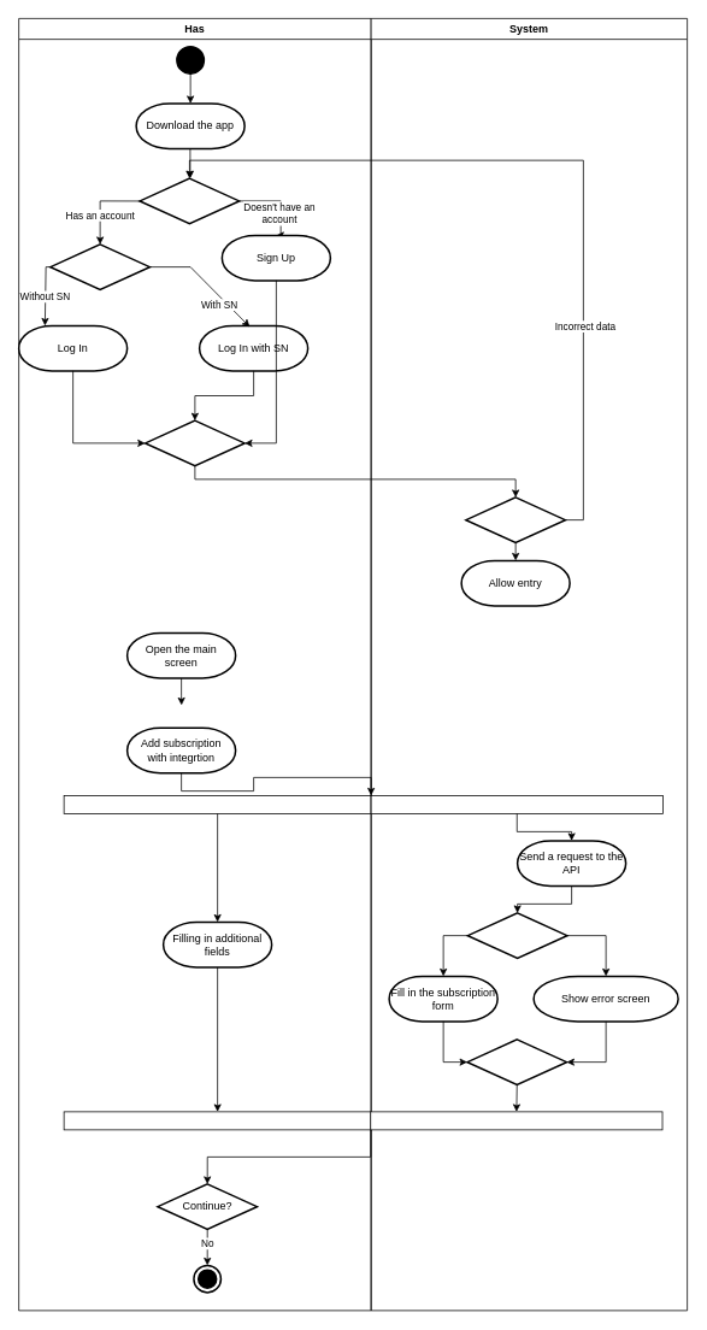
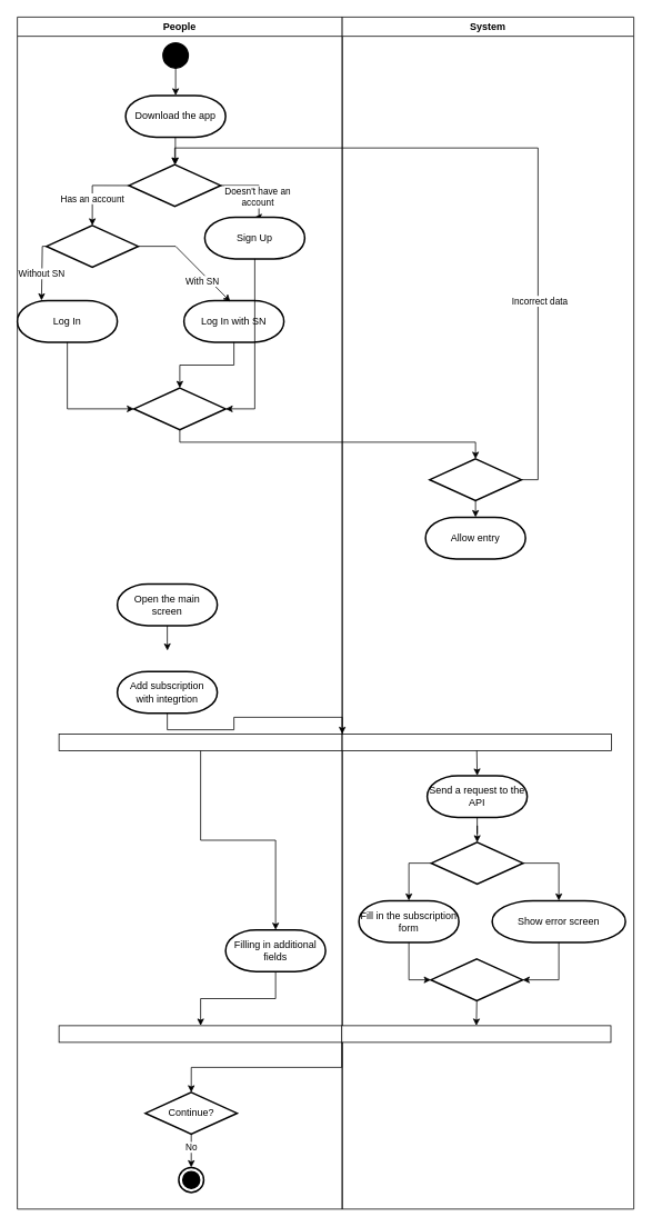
  <mxCell id="0" />
  <mxCell id="1" parent="0" />
- <mxCell id="2" value="Has" style="swimlane;fillColor=default;" vertex="1" parent="1"><mxGeometry x="20" y="20" width="390" height="1430" as="geometry" /></mxCell>
+ <mxCell id="2" value="People" style="swimlane;fillColor=default;" vertex="1" parent="1"><mxGeometry x="20" y="20" width="390" height="1430" as="geometry" /></mxCell>
  <mxCell id="3" value="" style="shape=ellipse;html=1;fillColor=strokeColor;strokeWidth=2;verticalLabelPosition=bottom;verticalAlignment=top;perimeter=ellipsePerimeter;" vertex="1" parent="2"><mxGeometry x="175" y="31" width="30" height="30" as="geometry" /></mxCell>
  <mxCell id="4" value="Download the app" style="strokeWidth=2;html=1;shape=mxgraph.flowchart.terminator;whiteSpace=wrap;" vertex="1" parent="2"><mxGeometry x="130" y="94" width="120" height="50" as="geometry" /></mxCell>
  <mxCell id="5" value="" style="endArrow=classic;html=1;rounded=0;exitX=0.5;exitY=1;exitDx=0;exitDy=0;entryX=0.5;entryY=0;entryDx=0;entryDy=0;entryPerimeter=0;" edge="1" parent="2" source="3" target="4"><mxGeometry width="50" height="50" relative="1" as="geometry"><mxPoint x="142" y="143" as="sourcePoint" /><mxPoint x="192" y="93" as="targetPoint" /></mxGeometry></mxCell>
  <mxCell id="6" value="" style="strokeWidth=2;html=1;shape=mxgraph.flowchart.decision;whiteSpace=wrap;" vertex="1" parent="2"><mxGeometry x="134" y="177" width="110" height="50" as="geometry" /></mxCell>
  <mxCell id="7" value="" style="endArrow=classic;html=1;rounded=0;exitX=0.5;exitY=1;exitDx=0;exitDy=0;entryX=0.5;entryY=0;entryDx=0;entryDy=0;entryPerimeter=0;" edge="1" parent="2"><mxGeometry width="50" height="50" relative="1" as="geometry"><mxPoint x="189.69" y="144" as="sourcePoint" /><mxPoint x="189.69" y="177" as="targetPoint" /></mxGeometry></mxCell>
  <mxCell id="8" value="" style="endArrow=classic;html=1;rounded=0;exitX=1;exitY=0.5;exitDx=0;exitDy=0;exitPerimeter=0;entryX=0.5;entryY=0;entryDx=0;entryDy=0;entryPerimeter=0;" edge="1" parent="2" source="6" target="10"><mxGeometry width="50" height="50" relative="1" as="geometry"><mxPoint x="280" y="202" as="sourcePoint" /><mxPoint x="270" y="250" as="targetPoint" /><Array as="points"><mxPoint x="290" y="202" /><mxPoint x="290" y="240" /></Array></mxGeometry></mxCell>
  <mxCell id="9" value="Doesn't have an&amp;nbsp;&lt;div&gt;account&amp;nbsp;&lt;/div&gt;" style="edgeLabel;html=1;align=center;verticalAlign=middle;resizable=0;points=[];" vertex="1" connectable="0" parent="8"><mxGeometry x="0.318" y="-1" relative="1" as="geometry"><mxPoint as="offset" /></mxGeometry></mxCell>
  <mxCell id="10" value="Sign Up" style="strokeWidth=2;html=1;shape=mxgraph.flowchart.terminator;whiteSpace=wrap;" vertex="1" parent="2"><mxGeometry x="225" y="240" width="120" height="50" as="geometry" /></mxCell>
  <mxCell id="11" value="" style="endArrow=classic;html=1;rounded=0;exitX=0.011;exitY=0.502;exitDx=0;exitDy=0;exitPerimeter=0;" edge="1" parent="2" source="6"><mxGeometry width="50" height="50" relative="1" as="geometry"><mxPoint x="114" y="202" as="sourcePoint" /><mxPoint x="90" y="250" as="targetPoint" /><Array as="points"><mxPoint x="90" y="202" /></Array></mxGeometry></mxCell>
  <mxCell id="12" value="Has an account" style="edgeLabel;html=1;align=center;verticalAlign=middle;resizable=0;points=[];" vertex="1" connectable="0" parent="11"><mxGeometry x="0.318" y="-1" relative="1" as="geometry"><mxPoint as="offset" /></mxGeometry></mxCell>
  <mxCell id="13" value="" style="strokeWidth=2;html=1;shape=mxgraph.flowchart.decision;whiteSpace=wrap;" vertex="1" parent="2"><mxGeometry x="35" y="250" width="110" height="50" as="geometry" /></mxCell>
  <mxCell id="14" value="Log In" style="strokeWidth=2;html=1;shape=mxgraph.flowchart.terminator;whiteSpace=wrap;" vertex="1" parent="2"><mxGeometry y="340" width="120" height="50" as="geometry" /></mxCell>
  <mxCell id="15" value="Log In with SN" style="strokeWidth=2;html=1;shape=mxgraph.flowchart.terminator;whiteSpace=wrap;" vertex="1" parent="2"><mxGeometry x="200" y="340" width="120" height="50" as="geometry" /></mxCell>
  <mxCell id="16" value="" style="endArrow=classic;html=1;rounded=0;exitX=0;exitY=0.5;exitDx=0;exitDy=0;exitPerimeter=0;" edge="1" parent="2" source="13"><mxGeometry width="50" height="50" relative="1" as="geometry"><mxPoint x="60" y="400" as="sourcePoint" /><mxPoint x="29" y="340" as="targetPoint" /><Array as="points"><mxPoint x="30" y="275" /></Array></mxGeometry></mxCell>
  <mxCell id="17" value="Without SN" style="edgeLabel;html=1;align=center;verticalAlign=middle;resizable=0;points=[];" vertex="1" connectable="0" parent="16"><mxGeometry x="0.097" y="-1" relative="1" as="geometry"><mxPoint as="offset" /></mxGeometry></mxCell>
  <mxCell id="18" value="" style="endArrow=classic;html=1;rounded=0;exitX=1;exitY=0.5;exitDx=0;exitDy=0;exitPerimeter=0;entryX=0.464;entryY=0.026;entryDx=0;entryDy=0;entryPerimeter=0;" edge="1" parent="2" source="13" target="15"><mxGeometry width="50" height="50" relative="1" as="geometry"><mxPoint x="150" y="280" as="sourcePoint" /><mxPoint x="200" y="230" as="targetPoint" /><Array as="points"><mxPoint x="190" y="275" /></Array></mxGeometry></mxCell>
  <mxCell id="19" value="With SN" style="edgeLabel;html=1;align=center;verticalAlign=middle;resizable=0;points=[];" vertex="1" connectable="0" parent="18"><mxGeometry x="0.315" y="-2" relative="1" as="geometry"><mxPoint x="1" y="7" as="offset" /></mxGeometry></mxCell>
  <mxCell id="20" value="" style="strokeWidth=2;html=1;shape=mxgraph.flowchart.decision;whiteSpace=wrap;" vertex="1" parent="2"><mxGeometry x="140" y="445" width="110" height="50" as="geometry" /></mxCell>
  <mxCell id="21" style="edgeStyle=orthogonalEdgeStyle;rounded=0;orthogonalLoop=1;jettySize=auto;html=1;exitX=0.5;exitY=1;exitDx=0;exitDy=0;exitPerimeter=0;entryX=0;entryY=0.5;entryDx=0;entryDy=0;entryPerimeter=0;" edge="1" parent="2" source="14" target="20"><mxGeometry relative="1" as="geometry" /></mxCell>
  <mxCell id="22" style="edgeStyle=orthogonalEdgeStyle;rounded=0;orthogonalLoop=1;jettySize=auto;html=1;exitX=0.5;exitY=1;exitDx=0;exitDy=0;exitPerimeter=0;entryX=0.5;entryY=0;entryDx=0;entryDy=0;entryPerimeter=0;" edge="1" parent="2" source="15" target="20"><mxGeometry relative="1" as="geometry" /></mxCell>
  <mxCell id="23" style="edgeStyle=orthogonalEdgeStyle;rounded=0;orthogonalLoop=1;jettySize=auto;html=1;exitX=0.5;exitY=1;exitDx=0;exitDy=0;exitPerimeter=0;entryX=1;entryY=0.5;entryDx=0;entryDy=0;entryPerimeter=0;" edge="1" parent="2" source="10" target="20"><mxGeometry relative="1" as="geometry" /></mxCell>
  <mxCell id="24" value="" style="edgeStyle=orthogonalEdgeStyle;rounded=0;orthogonalLoop=1;jettySize=auto;html=1;" edge="1" parent="2" source="25"><mxGeometry relative="1" as="geometry"><mxPoint x="180.143" y="760" as="targetPoint" /></mxGeometry></mxCell>
  <mxCell id="25" value="Open the main screen" style="strokeWidth=2;html=1;shape=mxgraph.flowchart.terminator;whiteSpace=wrap;" vertex="1" parent="2"><mxGeometry x="120" y="680" width="120" height="50" as="geometry" /></mxCell>
  <mxCell id="26" style="edgeStyle=orthogonalEdgeStyle;rounded=0;orthogonalLoop=1;jettySize=auto;html=1;exitX=0.5;exitY=1;exitDx=0;exitDy=0;exitPerimeter=0;entryX=1;entryY=0;entryDx=0;entryDy=0;" edge="1" parent="2" source="27" target="28"><mxGeometry relative="1" as="geometry" /></mxCell>
  <mxCell id="27" value="Add subscription&lt;div&gt;with integrtion&lt;/div&gt;" style="strokeWidth=2;html=1;shape=mxgraph.flowchart.terminator;whiteSpace=wrap;" vertex="1" parent="2"><mxGeometry x="120" y="785" width="120" height="50" as="geometry" /></mxCell>
  <mxCell id="28" value="" style="rounded=0;whiteSpace=wrap;html=1;" vertex="1" parent="2"><mxGeometry x="50" y="860" width="340" height="20" as="geometry" /></mxCell>
  <mxCell id="29" style="edgeStyle=orthogonalEdgeStyle;rounded=0;orthogonalLoop=1;jettySize=auto;html=1;exitX=0.5;exitY=1;exitDx=0;exitDy=0;exitPerimeter=0;entryX=0.5;entryY=0;entryDx=0;entryDy=0;" edge="1" parent="2" source="30" target="32"><mxGeometry relative="1" as="geometry" /></mxCell>
- <mxCell id="30" value="Filling in additional fields" style="strokeWidth=2;html=1;shape=mxgraph.flowchart.terminator;whiteSpace=wrap;" vertex="1" parent="2"><mxGeometry x="160" y="1000" width="120" height="50" as="geometry" /></mxCell>
+ <mxCell id="30" value="Filling in additional fields" style="strokeWidth=2;html=1;shape=mxgraph.flowchart.terminator;whiteSpace=wrap;" vertex="1" parent="2"><mxGeometry x="250" y="1095" width="120" height="50" as="geometry" /></mxCell>
  <mxCell id="31" style="edgeStyle=orthogonalEdgeStyle;rounded=0;orthogonalLoop=1;jettySize=auto;html=1;exitX=0.5;exitY=1;exitDx=0;exitDy=0;entryX=0.5;entryY=0;entryDx=0;entryDy=0;entryPerimeter=0;" edge="1" parent="2" source="28" target="30"><mxGeometry relative="1" as="geometry" /></mxCell>
  <mxCell id="32" value="" style="rounded=0;whiteSpace=wrap;html=1;" vertex="1" parent="2"><mxGeometry x="50" y="1210" width="340" height="20" as="geometry" /></mxCell>
  <mxCell id="33" value="" style="edgeStyle=orthogonalEdgeStyle;rounded=0;orthogonalLoop=1;jettySize=auto;html=1;" edge="1" parent="2" source="35" target="36"><mxGeometry relative="1" as="geometry" /></mxCell>
  <mxCell id="34" value="No" style="edgeLabel;html=1;align=center;verticalAlign=middle;resizable=0;points=[];" vertex="1" connectable="0" parent="33"><mxGeometry x="-0.274" relative="1" as="geometry"><mxPoint as="offset" /></mxGeometry></mxCell>
  <mxCell id="35" value="Continue?" style="strokeWidth=2;html=1;shape=mxgraph.flowchart.decision;whiteSpace=wrap;" vertex="1" parent="2"><mxGeometry x="153.75" y="1290" width="110" height="50" as="geometry" /></mxCell>
  <mxCell id="36" value="" style="html=1;shape=mxgraph.sysml.actFinal;strokeWidth=2;verticalLabelPosition=bottom;verticalAlignment=top;" vertex="1" parent="2"><mxGeometry x="193.75" y="1380" width="30" height="30" as="geometry" /></mxCell>
  <mxCell id="37" value="System" style="swimlane;" vertex="1" parent="1"><mxGeometry x="410" y="20" width="350" height="1430" as="geometry" /></mxCell>
  <mxCell id="38" value="" style="strokeWidth=2;html=1;shape=mxgraph.flowchart.decision;whiteSpace=wrap;" vertex="1" parent="37"><mxGeometry x="105" y="530" width="110" height="50" as="geometry" /></mxCell>
  <mxCell id="39" value="Allow entry" style="strokeWidth=2;html=1;shape=mxgraph.flowchart.terminator;whiteSpace=wrap;" vertex="1" parent="37"><mxGeometry x="100" y="600" width="120" height="50" as="geometry" /></mxCell>
  <mxCell id="40" style="edgeStyle=orthogonalEdgeStyle;rounded=0;orthogonalLoop=1;jettySize=auto;html=1;exitX=0.5;exitY=1;exitDx=0;exitDy=0;exitPerimeter=0;entryX=0.5;entryY=0;entryDx=0;entryDy=0;entryPerimeter=0;" edge="1" parent="37" source="38" target="39"><mxGeometry relative="1" as="geometry" /></mxCell>
  <mxCell id="41" value="" style="rounded=0;whiteSpace=wrap;html=1;" vertex="1" parent="37"><mxGeometry y="860" width="323" height="20" as="geometry" /></mxCell>
  <mxCell id="42" value="" style="edgeStyle=orthogonalEdgeStyle;rounded=0;orthogonalLoop=1;jettySize=auto;html=1;" edge="1" parent="37" source="43" target="45"><mxGeometry relative="1" as="geometry" /></mxCell>
- <mxCell id="43" value="Send a request to the API" style="strokeWidth=2;html=1;shape=mxgraph.flowchart.terminator;whiteSpace=wrap;" vertex="1" parent="37"><mxGeometry x="162" y="910" width="120" height="50" as="geometry" /></mxCell>
+ <mxCell id="43" value="Send a request to the API" style="strokeWidth=2;html=1;shape=mxgraph.flowchart.terminator;whiteSpace=wrap;" vertex="1" parent="37"><mxGeometry x="102" y="910" width="120" height="50" as="geometry" /></mxCell>
  <mxCell id="44" style="edgeStyle=orthogonalEdgeStyle;rounded=0;orthogonalLoop=1;jettySize=auto;html=1;exitX=0.5;exitY=1;exitDx=0;exitDy=0;entryX=0.5;entryY=0;entryDx=0;entryDy=0;entryPerimeter=0;" edge="1" parent="37" source="41" target="43"><mxGeometry relative="1" as="geometry" /></mxCell>
  <mxCell id="45" value="" style="strokeWidth=2;html=1;shape=mxgraph.flowchart.decision;whiteSpace=wrap;" vertex="1" parent="37"><mxGeometry x="107" y="990" width="110" height="50" as="geometry" /></mxCell>
  <mxCell id="46" value="Fill in the subscription form" style="strokeWidth=2;html=1;shape=mxgraph.flowchart.terminator;whiteSpace=wrap;" vertex="1" parent="37"><mxGeometry x="20" y="1060" width="120" height="50" as="geometry" /></mxCell>
  <mxCell id="47" style="edgeStyle=orthogonalEdgeStyle;rounded=0;orthogonalLoop=1;jettySize=auto;html=1;exitX=0;exitY=0.5;exitDx=0;exitDy=0;exitPerimeter=0;entryX=0.5;entryY=0;entryDx=0;entryDy=0;entryPerimeter=0;" edge="1" parent="37" source="45" target="46"><mxGeometry relative="1" as="geometry" /></mxCell>
  <mxCell id="48" value="Show error screen" style="strokeWidth=2;html=1;shape=mxgraph.flowchart.terminator;whiteSpace=wrap;" vertex="1" parent="37"><mxGeometry x="180" y="1060" width="160" height="50" as="geometry" /></mxCell>
  <mxCell id="49" style="edgeStyle=orthogonalEdgeStyle;rounded=0;orthogonalLoop=1;jettySize=auto;html=1;exitX=1;exitY=0.5;exitDx=0;exitDy=0;exitPerimeter=0;entryX=0.5;entryY=0;entryDx=0;entryDy=0;entryPerimeter=0;" edge="1" parent="37" source="45" target="48"><mxGeometry relative="1" as="geometry" /></mxCell>
  <mxCell id="50" style="edgeStyle=orthogonalEdgeStyle;rounded=0;orthogonalLoop=1;jettySize=auto;html=1;exitX=0.5;exitY=1;exitDx=0;exitDy=0;exitPerimeter=0;entryX=0.5;entryY=0;entryDx=0;entryDy=0;" edge="1" parent="37" source="51" target="54"><mxGeometry relative="1" as="geometry" /></mxCell>
  <mxCell id="51" value="" style="strokeWidth=2;html=1;shape=mxgraph.flowchart.decision;whiteSpace=wrap;" vertex="1" parent="37"><mxGeometry x="106.5" y="1130" width="110" height="50" as="geometry" /></mxCell>
  <mxCell id="52" style="edgeStyle=orthogonalEdgeStyle;rounded=0;orthogonalLoop=1;jettySize=auto;html=1;exitX=0.5;exitY=1;exitDx=0;exitDy=0;exitPerimeter=0;entryX=0;entryY=0.5;entryDx=0;entryDy=0;entryPerimeter=0;" edge="1" parent="37" source="46" target="51"><mxGeometry relative="1" as="geometry" /></mxCell>
  <mxCell id="53" style="edgeStyle=orthogonalEdgeStyle;rounded=0;orthogonalLoop=1;jettySize=auto;html=1;exitX=0.5;exitY=1;exitDx=0;exitDy=0;exitPerimeter=0;entryX=1;entryY=0.5;entryDx=0;entryDy=0;entryPerimeter=0;" edge="1" parent="37" source="48" target="51"><mxGeometry relative="1" as="geometry" /></mxCell>
  <mxCell id="54" value="" style="rounded=0;whiteSpace=wrap;html=1;" vertex="1" parent="37"><mxGeometry x="-0.5" y="1210" width="323" height="20" as="geometry" /></mxCell>
  <mxCell id="55" style="edgeStyle=orthogonalEdgeStyle;rounded=0;orthogonalLoop=1;jettySize=auto;html=1;exitX=0.5;exitY=1;exitDx=0;exitDy=0;exitPerimeter=0;entryX=0.5;entryY=0;entryDx=0;entryDy=0;entryPerimeter=0;" edge="1" parent="1" source="20" target="38"><mxGeometry relative="1" as="geometry"><Array as="points"><mxPoint x="215" y="530" /><mxPoint x="570" y="530" /></Array></mxGeometry></mxCell>
  <mxCell id="56" style="edgeStyle=orthogonalEdgeStyle;rounded=0;orthogonalLoop=1;jettySize=auto;html=1;exitX=1;exitY=0.5;exitDx=0;exitDy=0;exitPerimeter=0;entryX=0.5;entryY=0;entryDx=0;entryDy=0;entryPerimeter=0;" edge="1" parent="1" source="38" target="6"><mxGeometry relative="1" as="geometry" /></mxCell>
  <mxCell id="57" value="Incorrect data" style="edgeLabel;html=1;align=center;verticalAlign=middle;resizable=0;points=[];" vertex="1" connectable="0" parent="56"><mxGeometry x="-0.462" y="-1" relative="1" as="geometry"><mxPoint as="offset" /></mxGeometry></mxCell>
  <mxCell id="58" style="edgeStyle=orthogonalEdgeStyle;rounded=0;orthogonalLoop=1;jettySize=auto;html=1;exitX=0;exitY=1;exitDx=0;exitDy=0;entryX=0.5;entryY=0;entryDx=0;entryDy=0;entryPerimeter=0;" edge="1" parent="1" source="54" target="35"><mxGeometry relative="1" as="geometry" /></mxCell>
